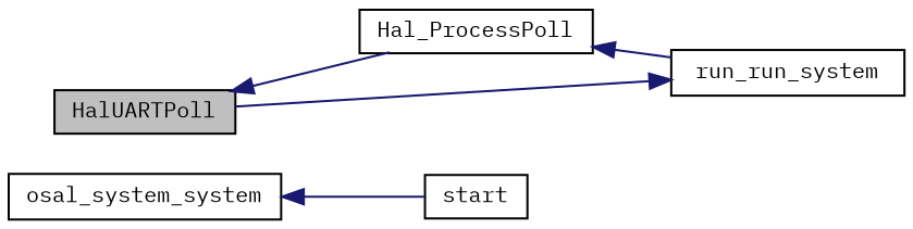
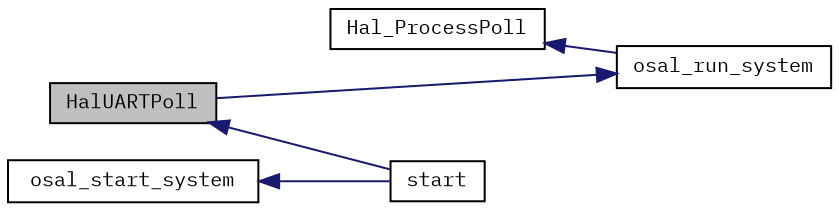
  digraph {
    fontname="IBM Plex Mono"
    rankdir=LR
    node [color=black fillcolor=white fontname="IBM Plex Mono" fontsize=10 shape=record style=filled]
    edge [color=midnightblue dir=back fontname="IBM Plex Mono" fontsize=10 labelfontname=Helvetica labelfontsize=10 style=solid]
    n1 [fillcolor=grey75 fontcolor=black height=0.2 label=HalUARTPoll width=0.4]
    n2 [height=0.2 label=Hal_ProcessPoll width=0.4]
-   n3 [height=0.2 label=run_run_system width=0.4]
-   n4 [height=0.2 label=osal_system_system width=0.4]
+   n3 [height=0.2 label=osal_run_system width=0.4]
+   n4 [height=0.2 label=osal_start_system width=0.4]
    n5 [height=0.2 label=start width=0.4]
-   n1 -> n2
+   n1 -> n5
    n2 -> n3
    n3 -> n1
    n4 -> n5
  }
